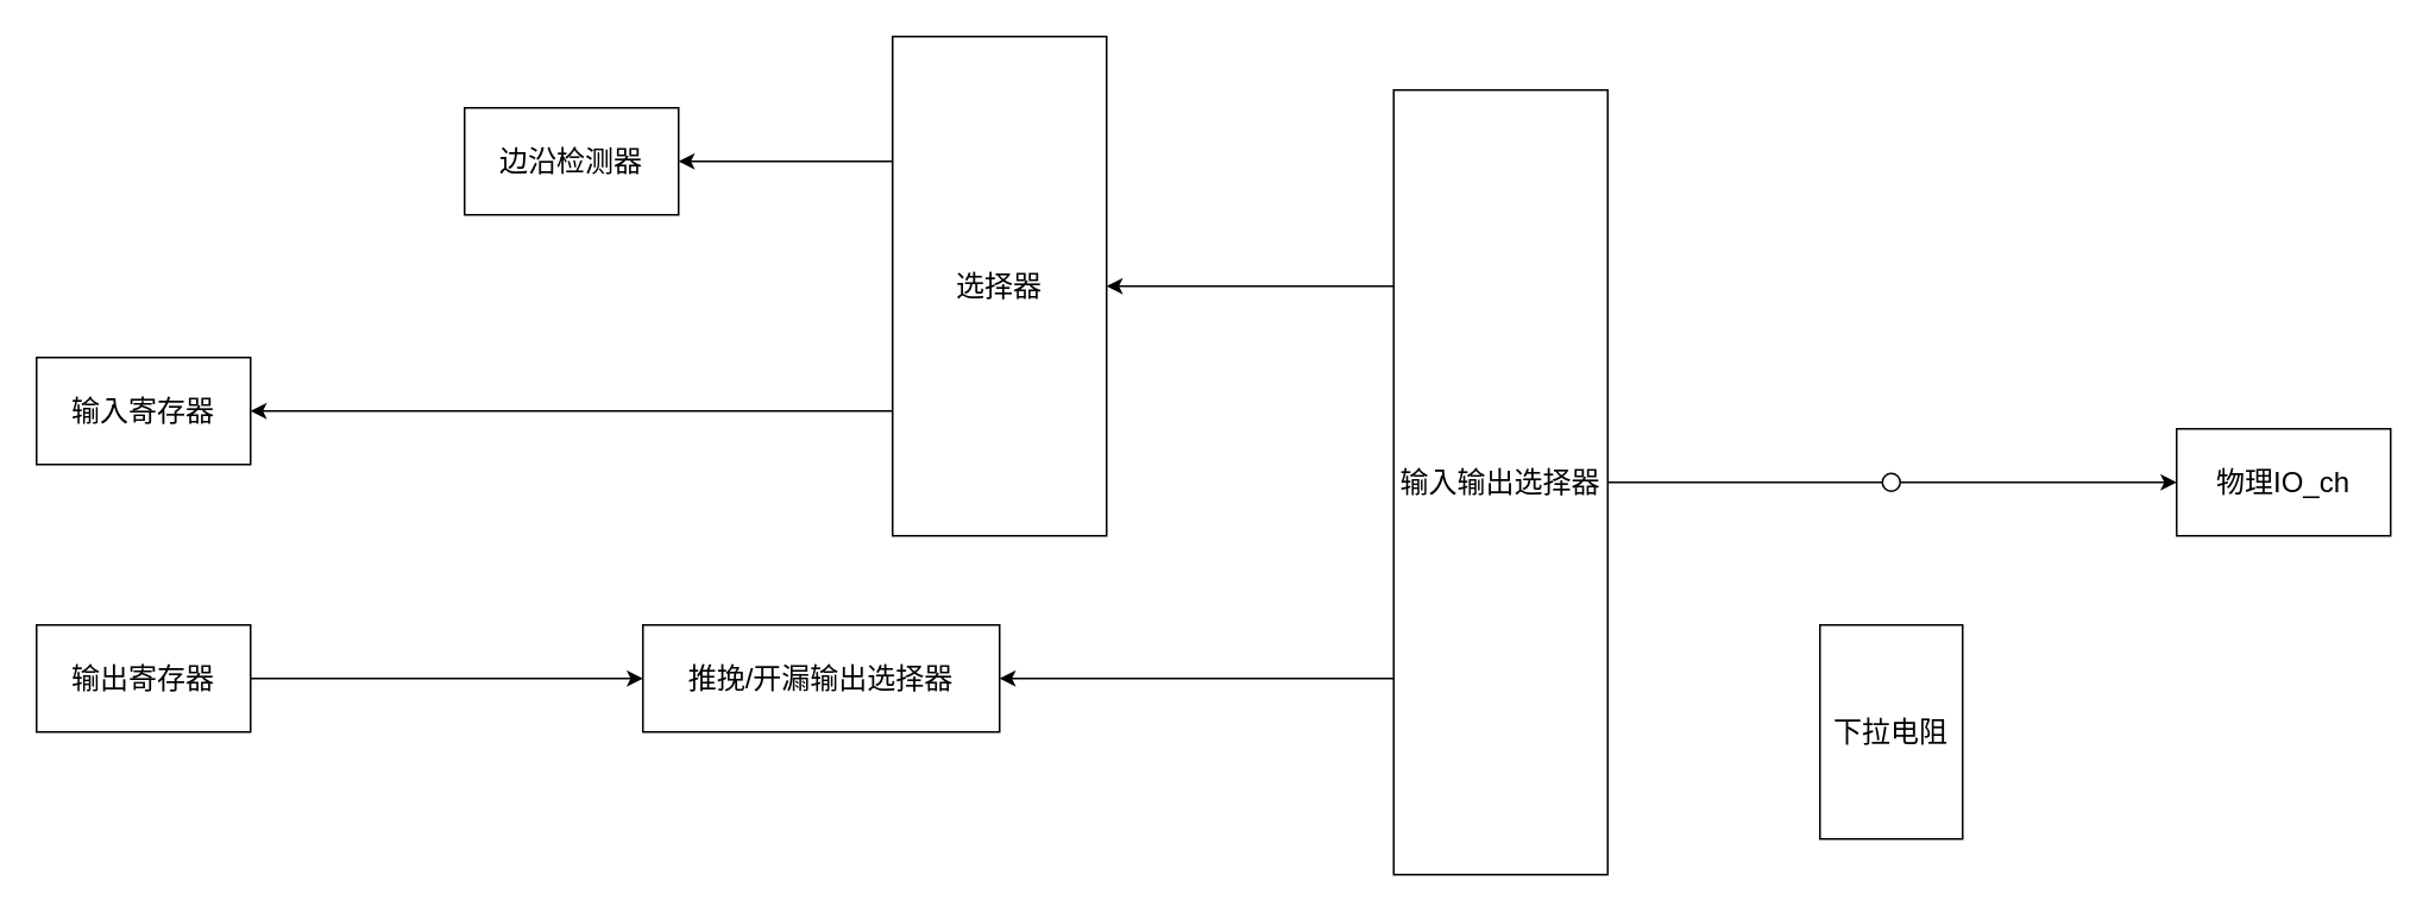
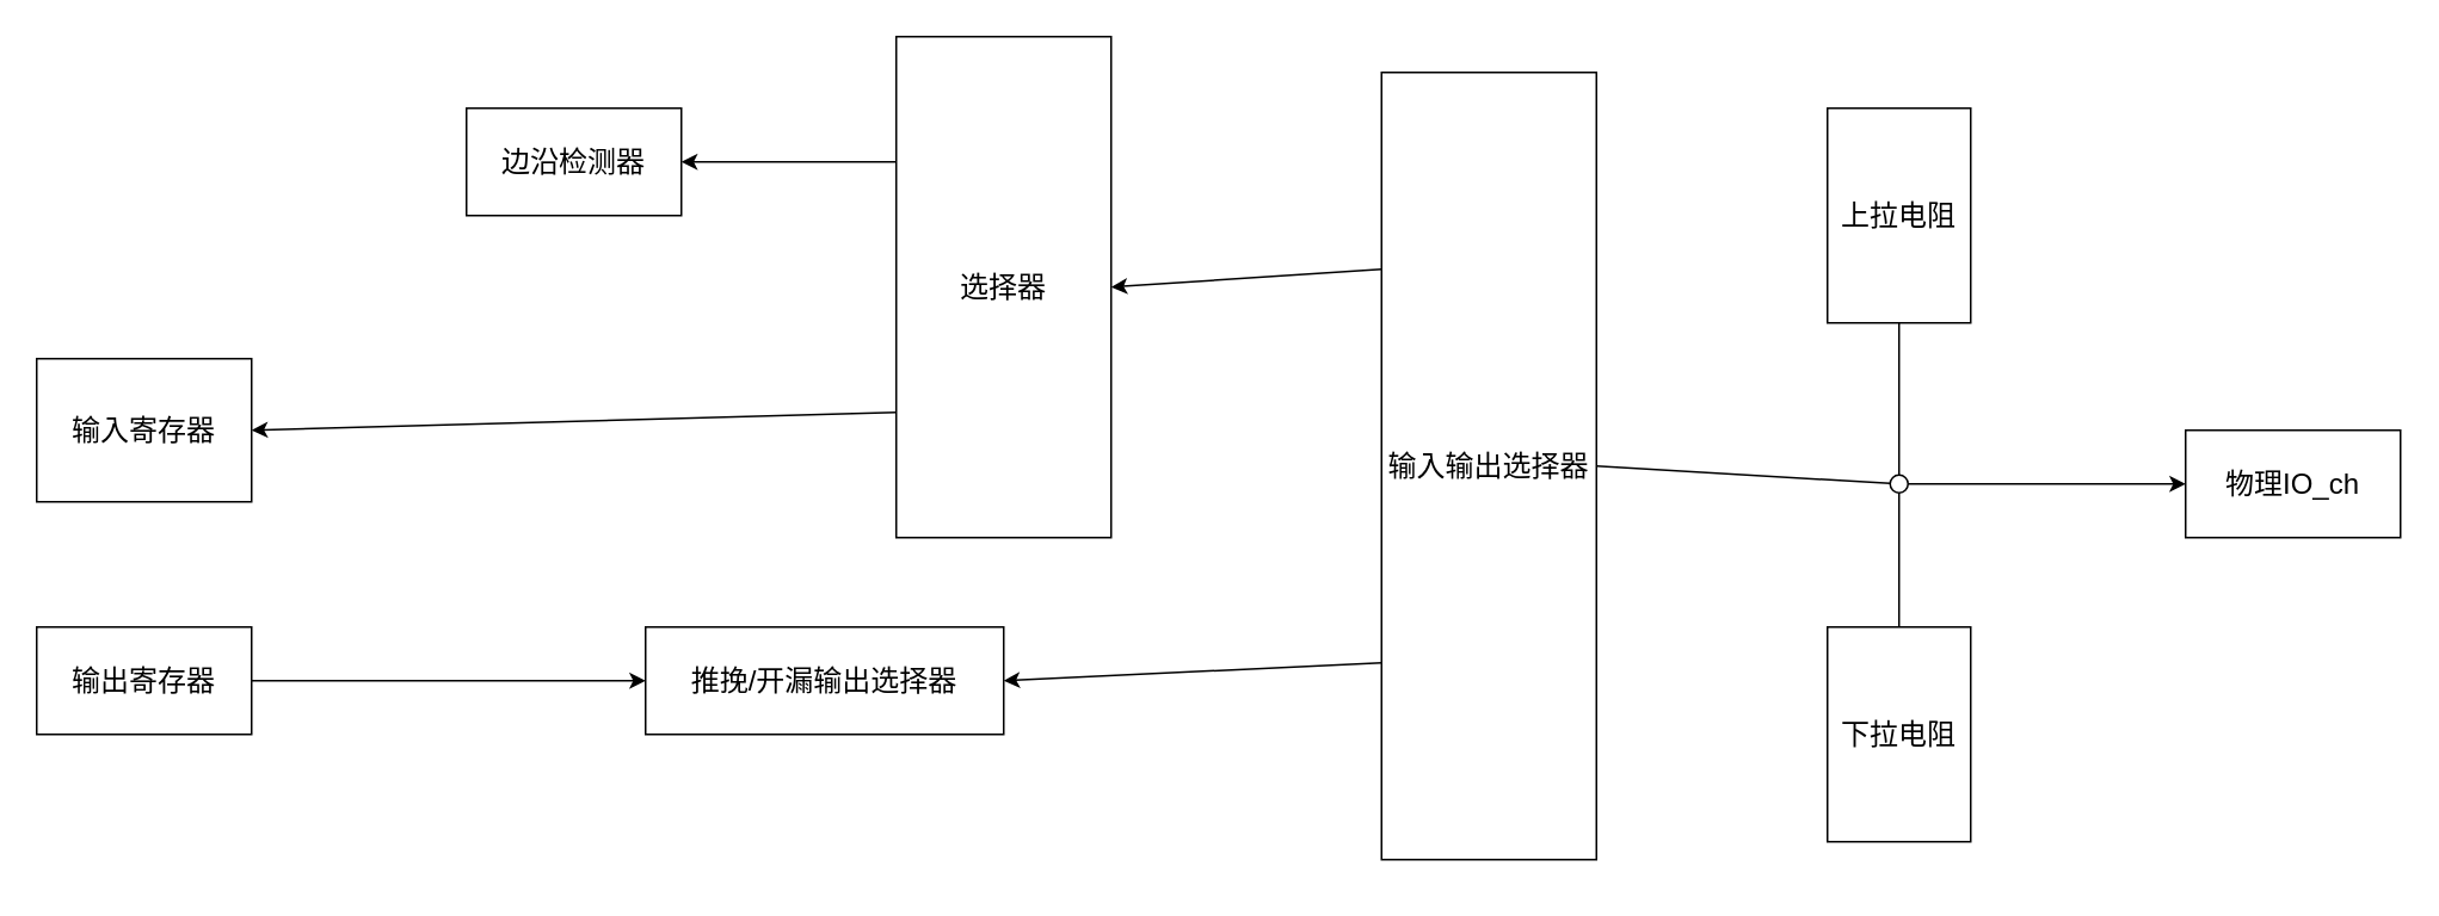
  <mxCell id="0" />
  <mxCell id="1" parent="0" />
- <mxCell id="2" value="&lt;font style=&quot;font-size: 16px;&quot;&gt;输入寄存器&lt;/font&gt;" style="rounded=0;whiteSpace=wrap;html=1;" parent="1" vertex="1"><mxGeometry x="20" y="200" width="120" height="60" as="geometry" /></mxCell>
+ <mxCell id="2" value="&lt;font style=&quot;font-size: 16px;&quot;&gt;输入寄存器&lt;/font&gt;" style="rounded=0;whiteSpace=wrap;html=1;" parent="1" vertex="1"><mxGeometry x="20" y="200" width="120" height="80" as="geometry" /></mxCell>
  <mxCell id="3" value="&lt;font style=&quot;font-size: 16px;&quot;&gt;边沿检测器&lt;/font&gt;" style="rounded=0;whiteSpace=wrap;html=1;" parent="1" vertex="1"><mxGeometry x="260" y="60" width="120" height="60" as="geometry" /></mxCell>
  <mxCell id="4" value="&lt;font style=&quot;font-size: 16px;&quot;&gt;选择器&lt;/font&gt;" style="rounded=0;whiteSpace=wrap;html=1;" parent="1" vertex="1"><mxGeometry x="500" y="20" width="120" height="280" as="geometry" /></mxCell>
  <mxCell id="5" value="" style="endArrow=classic;html=1;rounded=0;exitX=0;exitY=0.25;exitDx=0;exitDy=0;entryX=1;entryY=0.5;entryDx=0;entryDy=0;" parent="1" source="4" target="3" edge="1"><mxGeometry width="50" height="50" relative="1" as="geometry"><mxPoint x="690" y="230" as="sourcePoint" /><mxPoint x="740" y="180" as="targetPoint" /></mxGeometry></mxCell>
  <mxCell id="6" value="" style="endArrow=classic;html=1;rounded=0;exitX=0;exitY=0.75;exitDx=0;exitDy=0;entryX=1;entryY=0.5;entryDx=0;entryDy=0;" parent="1" source="4" target="2" edge="1"><mxGeometry width="50" height="50" relative="1" as="geometry"><mxPoint x="250" y="270" as="sourcePoint" /><mxPoint x="300" y="220" as="targetPoint" /></mxGeometry></mxCell>
- <mxCell id="7" value="&lt;font style=&quot;font-size: 16px;&quot;&gt;输入输出选择器&lt;/font&gt;" style="rounded=0;whiteSpace=wrap;html=1;" parent="1" vertex="1"><mxGeometry x="781" y="50" width="120" height="440" as="geometry" /></mxCell>
+ <mxCell id="7" value="&lt;font style=&quot;font-size: 16px;&quot;&gt;输入输出选择器&lt;/font&gt;" style="rounded=0;whiteSpace=wrap;html=1;" parent="1" vertex="1"><mxGeometry x="771" y="40" width="120" height="440" as="geometry" /></mxCell>
  <mxCell id="8" value="" style="endArrow=classic;html=1;rounded=0;entryX=1;entryY=0.5;entryDx=0;entryDy=0;exitX=0;exitY=0.25;exitDx=0;exitDy=0;" edge="1" parent="1" source="7" target="4"><mxGeometry width="50" height="50" relative="1" as="geometry"><mxPoint x="820" y="160" as="sourcePoint" /><mxPoint x="820" y="50" as="targetPoint" /></mxGeometry></mxCell>
  <mxCell id="9" value="&lt;font style=&quot;font-size: 16px;&quot;&gt;推挽/开漏输出选择器&lt;/font&gt;" style="rounded=0;whiteSpace=wrap;html=1;" vertex="1" parent="1"><mxGeometry x="360" y="350" width="200" height="60" as="geometry" /></mxCell>
  <mxCell id="10" value="" style="endArrow=classic;html=1;rounded=0;exitX=0;exitY=0.75;exitDx=0;exitDy=0;entryX=1;entryY=0.5;entryDx=0;entryDy=0;" edge="1" parent="1" source="7" target="9"><mxGeometry width="50" height="50" relative="1" as="geometry"><mxPoint x="760" y="350" as="sourcePoint" /><mxPoint x="810" y="300" as="targetPoint" /></mxGeometry></mxCell>
  <mxCell id="11" value="&lt;font style=&quot;font-size: 16px;&quot;&gt;输出寄存器&lt;/font&gt;" style="rounded=0;whiteSpace=wrap;html=1;" vertex="1" parent="1"><mxGeometry x="20" y="350" width="120" height="60" as="geometry" /></mxCell>
  <mxCell id="12" value="" style="endArrow=classic;html=1;rounded=0;exitX=1;exitY=0.5;exitDx=0;exitDy=0;entryX=0;entryY=0.5;entryDx=0;entryDy=0;" edge="1" parent="1" source="11" target="9"><mxGeometry width="50" height="50" relative="1" as="geometry"><mxPoint x="160" y="390" as="sourcePoint" /><mxPoint x="210" y="340" as="targetPoint" /></mxGeometry></mxCell>
  <mxCell id="13" value="" style="endArrow=classic;html=1;rounded=0;fontSize=16;exitX=1;exitY=0.5;exitDx=0;exitDy=0;startArrow=none;entryX=0;entryY=0.5;entryDx=0;entryDy=0;" edge="1" parent="1" source="18" target="19"><mxGeometry width="50" height="50" relative="1" as="geometry"><mxPoint x="1040" y="290" as="sourcePoint" /><mxPoint x="1120" y="270" as="targetPoint" /></mxGeometry></mxCell>
+ <mxCell id="14" value="上拉电阻" style="rounded=0;whiteSpace=wrap;html=1;fontSize=16;" vertex="1" parent="1"><mxGeometry x="1020" y="60" width="80" height="120" as="geometry" /></mxCell>
  <mxCell id="15" value="下拉电阻" style="rounded=0;whiteSpace=wrap;html=1;fontSize=16;" vertex="1" parent="1"><mxGeometry x="1020" y="350" width="80" height="120" as="geometry" /></mxCell>
+ <mxCell id="16" value="" style="endArrow=none;html=1;rounded=0;fontSize=16;exitX=0.5;exitY=0;exitDx=0;exitDy=0;entryX=0.5;entryY=1;entryDx=0;entryDy=0;" edge="1" parent="1" source="15" target="14"><mxGeometry width="50" height="50" relative="1" as="geometry"><mxPoint x="1160" y="250" as="sourcePoint" /><mxPoint x="1210" y="200" as="targetPoint" /></mxGeometry></mxCell>
  <mxCell id="17" value="" style="endArrow=none;html=1;rounded=0;fontSize=16;exitX=1;exitY=0.5;exitDx=0;exitDy=0;" edge="1" parent="1" source="7" target="18"><mxGeometry width="50" height="50" relative="1" as="geometry"><mxPoint x="1090" y="270" as="sourcePoint" /><mxPoint x="1320" y="270" as="targetPoint" /></mxGeometry></mxCell>
  <mxCell id="18" value="" style="ellipse;whiteSpace=wrap;html=1;aspect=fixed;fontSize=16;" vertex="1" parent="1"><mxGeometry x="1055" y="265" width="10" height="10" as="geometry" /></mxCell>
  <mxCell id="19" value="物理IO_ch" style="rounded=0;whiteSpace=wrap;html=1;fontSize=16;" vertex="1" parent="1"><mxGeometry x="1220" y="240" width="120" height="60" as="geometry" /></mxCell>
